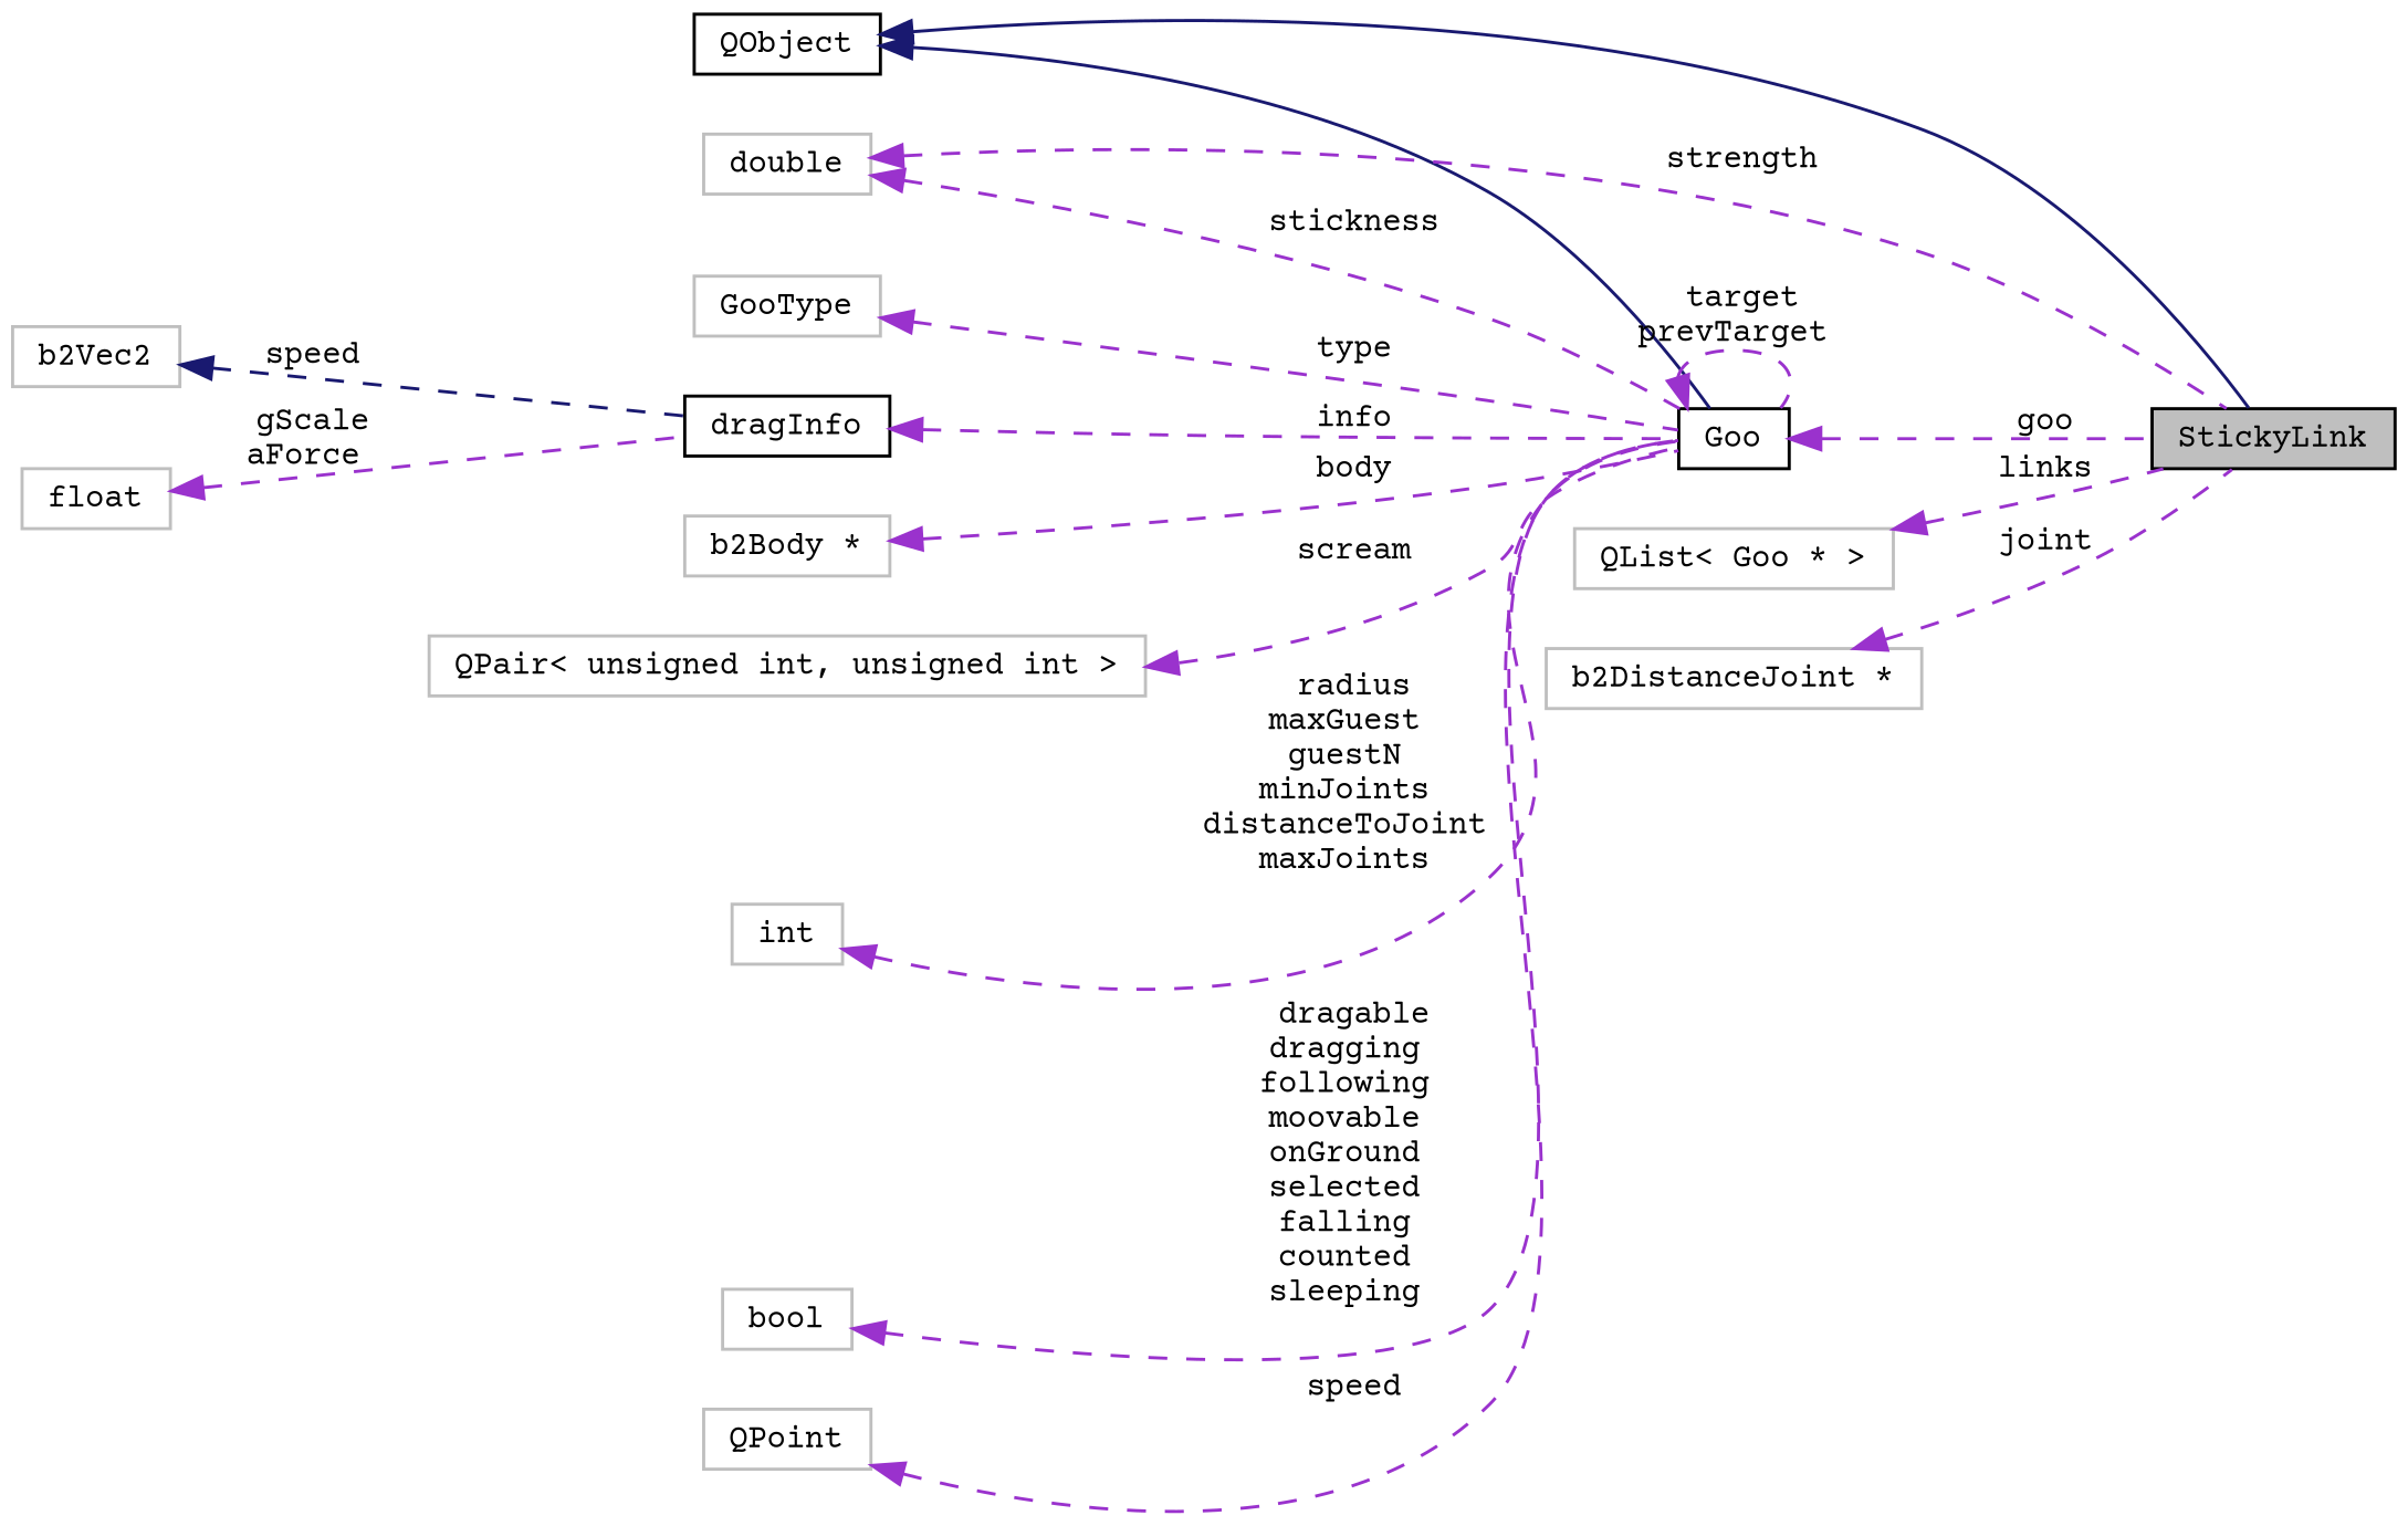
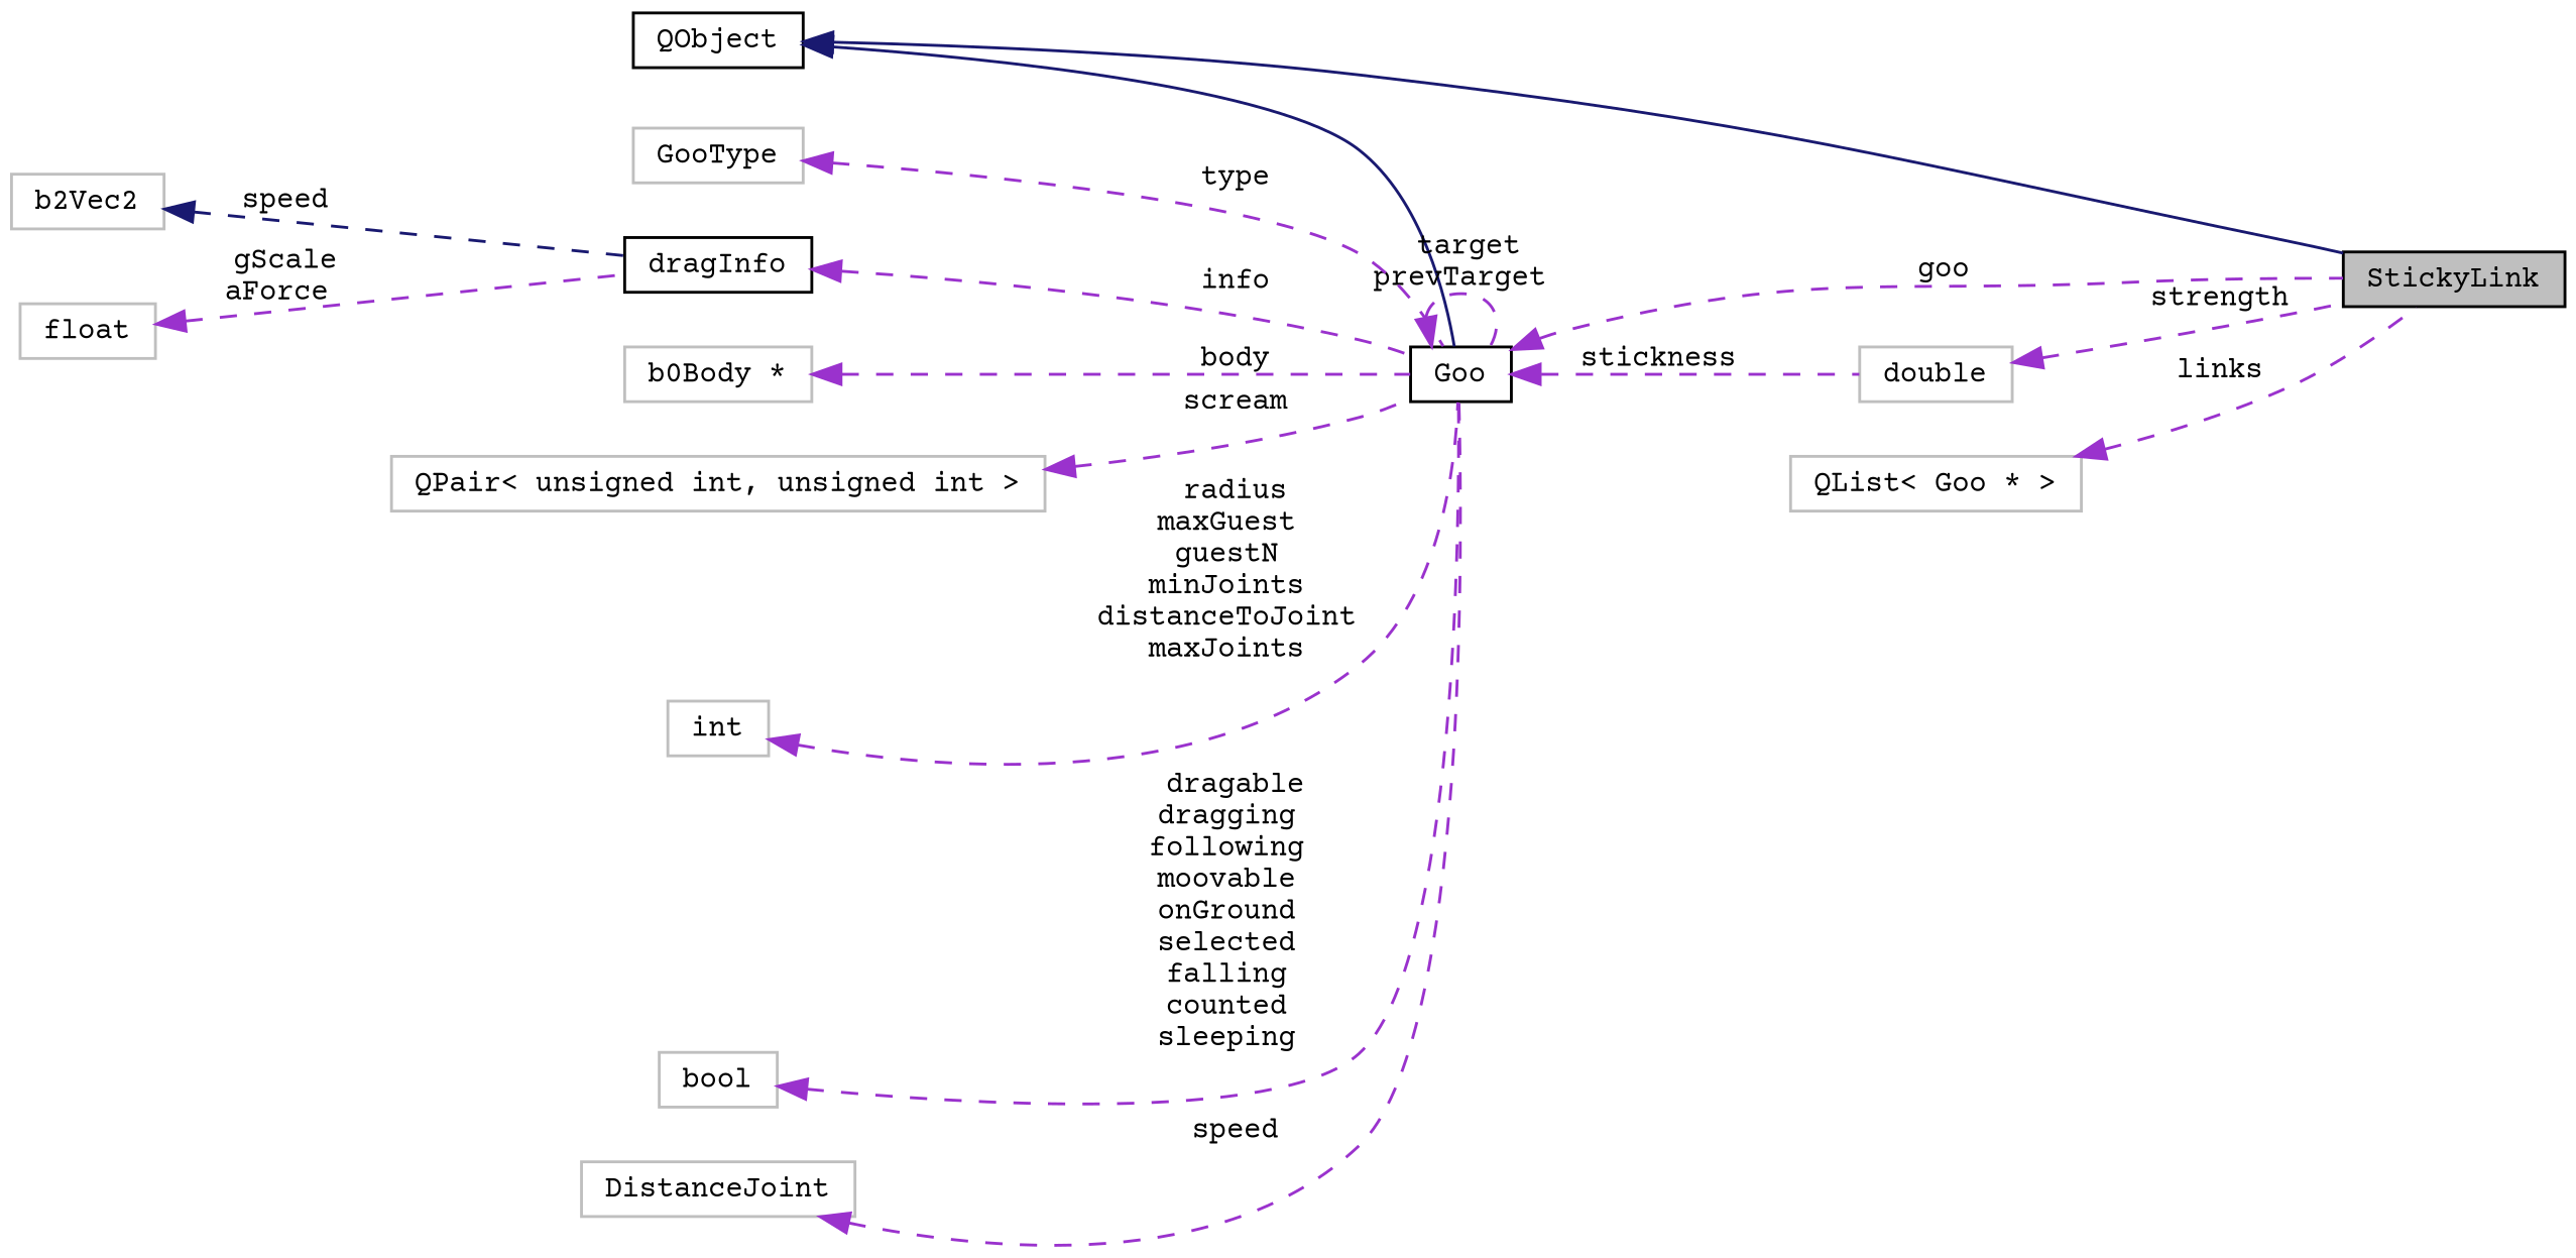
  digraph {
    fontname="Courier Prime"
    rankdir=LR
    node [color=grey75 fillcolor=white fontname="Courier Prime" fontsize=10 shape=record style=filled]
    edge [color=darkorchid3 dir=back fontname="Courier Prime" fontsize=10 labelfontname=Helvetica labelfontsize=10 style=dashed]
    n1 [color=black fillcolor=grey75 fontcolor=black height=0.2 label=StickyLink width=0.4]
    n2 [color=black height=0.2 label=QObject width=0.4]
    n3 [color=black height=0.2 label=Goo width=0.4]
    n4 [height=0.2 label=double width=0.4]
    n5 [height=0.2 label="QList\< Goo * \>" width=0.4]
    n6 [height=0.2 label=GooType width=0.4]
    n7 [color=black height=0.2 label=dragInfo width=0.4]
    n8 [height=0.2 label=b2Vec2 width=0.4]
    n9 [height=0.2 label=float width=0.4]
-   n10 [height=0.2 label="b2Body *" width=0.4]
+   n10 [height=0.2 label="b0Body *" width=0.4]
    n11 [height=0.2 label="QPair\< unsigned int, unsigned int \>" width=0.4]
    n12 [height=0.2 label=int width=0.4]
    n13 [height=0.2 label=bool width=0.4]
-   n14 [height=0.2 label=QPoint width=0.4]
-   n15 [height=0.2 label="b2DistanceJoint *" width=0.4]
+   n14 [height=0.2 label=DistanceJoint width=0.4]
    n2 -> n1 [color=midnightblue style=solid]
    n2 -> n3 [color=midnightblue style=solid]
    n3 -> n1 [label=" goo"]
    n3 -> n3 [label=" target\nprevTarget"]
    n4 -> n1 [label=" strength"]
-   n4 -> n3 [label=" stickness"]
+   n3 -> n4 [label=" stickness"]
    n5 -> n1 [label=" links"]
    n6 -> n3 [label=" type"]
    n7 -> n3 [label=" info"]
    n8 -> n7 [color=midnightblue label=" speed"]
    n9 -> n7 [label=" gScale\naForce"]
    n10 -> n3 [label=" body"]
    n11 -> n3 [label=" scream"]
    n12 -> n3 [label=" radius\nmaxGuest\nguestN\nminJoints\ndistanceToJoint\nmaxJoints"]
    n13 -> n3 [label=" dragable\ndragging\nfollowing\nmoovable\nonGround\nselected\nfalling\ncounted\nsleeping"]
    n14 -> n3 [label=" speed"]
-   n15 -> n1 [label=" joint"]
  }
